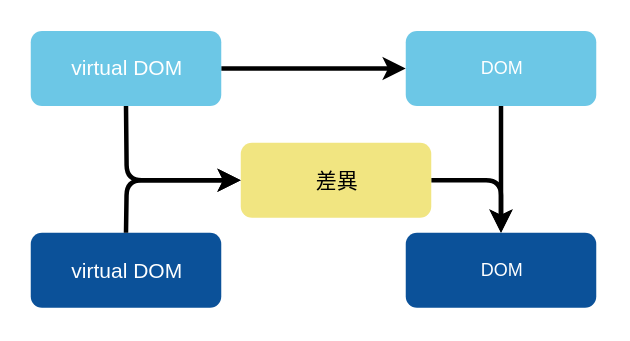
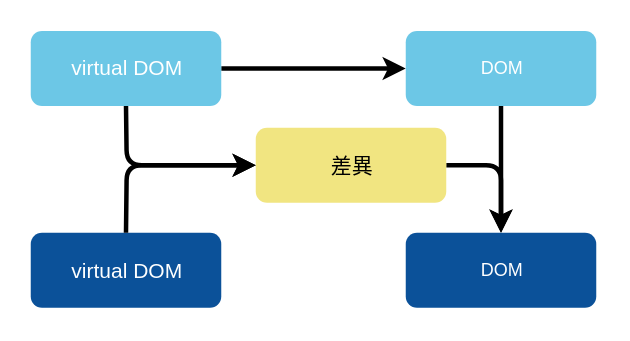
  <mxCell id="0" />
  <mxCell id="1" parent="0" />
  <mxCell id="2" style="edgeStyle=orthogonalEdgeStyle;rounded=1;orthogonalLoop=1;jettySize=auto;html=1;entryX=0;entryY=0.5;entryDx=0;entryDy=0;strokeWidth=3;curved=0;strokeColor=#000000;" parent="1" source="3" target="6" edge="1"><mxGeometry relative="1" as="geometry" /></mxCell>
  <mxCell id="3" value="virtual DOM" style="rounded=1;fillColor=#6CC7E6;strokeColor=none;strokeWidth=2;fontFamily=Helvetica;html=1;gradientColor=none;fontSize=14;fontColor=#FFFFFF;" parent="1" vertex="1"><mxGeometry x="20.005" y="20" width="127" height="50" as="geometry" /></mxCell>
  <mxCell id="4" value="virtual DOM" style="rounded=1;fillColor=#0B5199;strokeColor=none;strokeWidth=2;fontFamily=Helvetica;html=1;gradientColor=none;fontSize=14;fontColor=#ffffff;" parent="1" vertex="1"><mxGeometry x="20.005" y="154.5" width="127" height="50" as="geometry" /></mxCell>
  <mxCell id="5" style="edgeStyle=orthogonalEdgeStyle;rounded=0;orthogonalLoop=1;jettySize=auto;html=1;strokeWidth=3;strokeColor=#000000;" parent="1" source="6" target="9" edge="1"><mxGeometry relative="1" as="geometry" /></mxCell>
  <mxCell id="6" value="DOM" style="rounded=1;fillColor=#6CC7E6;strokeColor=none;strokeWidth=2;fontFamily=Helvetica;html=1;gradientColor=none;fontColor=#FFFFFF;fontStyle=0" parent="1" vertex="1"><mxGeometry x="270.005" y="20" width="127" height="50" as="geometry" /></mxCell>
  <mxCell id="7" style="edgeStyle=orthogonalEdgeStyle;rounded=1;orthogonalLoop=1;jettySize=auto;html=1;entryX=0.5;entryY=0;entryDx=0;entryDy=0;exitX=1;exitY=0.5;exitDx=0;exitDy=0;curved=0;strokeWidth=3;strokeColor=#000000;" parent="1" source="8" target="9" edge="1"><mxGeometry relative="1" as="geometry" /></mxCell>
- <mxCell id="8" value="差異" style="rounded=1;fillColor=#f1e581;strokeColor=none;strokeWidth=2;fontFamily=Helvetica;html=1;gradientColor=none;fontColor=#000000;fontSize=14;fontStyle=0" parent="1" vertex="1"><mxGeometry x="160.005" y="94.5" width="127" height="50" as="geometry" /></mxCell>
+ <mxCell id="8" value="差異" style="rounded=1;fillColor=#f1e581;strokeColor=none;strokeWidth=2;fontFamily=Helvetica;html=1;gradientColor=none;fontColor=#000000;fontSize=14;fontStyle=0" parent="1" vertex="1"><mxGeometry x="170.005" y="84.5" width="127" height="50" as="geometry" /></mxCell>
  <mxCell id="9" value="DOM" style="rounded=1;fillColor=#0B5199;strokeColor=none;strokeWidth=2;fontFamily=Helvetica;html=1;gradientColor=none;fontColor=#FFFFFF;" parent="1" vertex="1"><mxGeometry x="270.005" y="154.5" width="127" height="50" as="geometry" /></mxCell>
  <mxCell id="10" value="" style="edgeStyle=elbowEdgeStyle;elbow=horizontal;strokeWidth=3;strokeColor=#000000;fontFamily=Helvetica;html=1;exitX=0.5;exitY=1;exitDx=0;exitDy=0;entryX=0;entryY=0.5;entryDx=0;entryDy=0;" parent="1" source="3" target="8" edge="1"><mxGeometry x="6.449" y="830.5" width="131.973" height="100" as="geometry"><mxPoint x="60" y="35" as="sourcePoint" /><mxPoint x="170" y="114.5" as="targetPoint" /><Array as="points"><mxPoint x="84" y="94.5" /></Array></mxGeometry></mxCell>
  <mxCell id="11" value="" style="edgeStyle=elbowEdgeStyle;elbow=horizontal;strokeWidth=3;strokeColor=#000000;fontFamily=Helvetica;html=1;exitX=0.5;exitY=0;exitDx=0;exitDy=0;entryX=0;entryY=0.5;entryDx=0;entryDy=0;" parent="1" source="4" target="8" edge="1"><mxGeometry x="6.449" y="830.5" width="131.973" height="100" as="geometry"><mxPoint x="94" y="80.5" as="sourcePoint" /><mxPoint x="180" y="119.5" as="targetPoint" /><Array as="points"><mxPoint x="84" y="134.5" /></Array></mxGeometry></mxCell>
